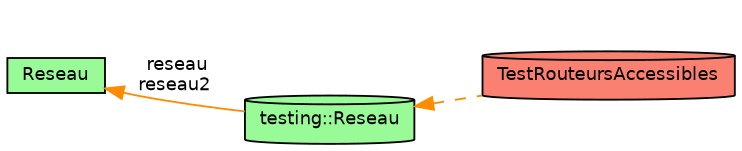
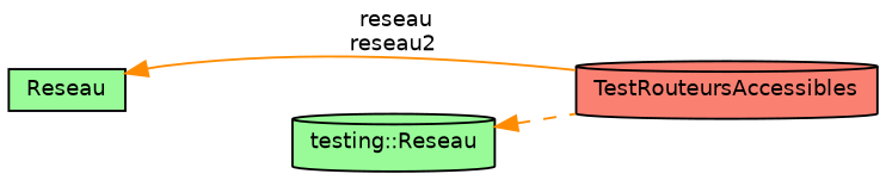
  digraph {
    rankdir=LR
    node [color=black fillcolor=palegreen fontname=Helvetica fontsize=10 shape=cylinder style=filled]
    edge [color=darkorange dir=back fontname=Helvetica fontsize=10 labelfontname=Helvetica labelfontsize=10]
    n1 [fillcolor=salmon fontcolor=black height=0.2 label=TestRouteursAccessibles width=0.4]
    n2 [height=0.2 label="testing::Reseau" width=0.4]
    n3 [height=0.2 label=Reseau shape=box width=0.4]
    n2 -> n1 [style=dashed]
-   n3 -> n2 [label=" reseau\nreseau2" style=solid]
+   n3 -> n1 [label=" reseau\nreseau2" style=solid]
  }
